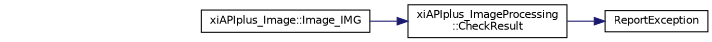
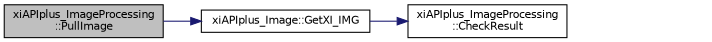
  digraph {
    rankdir=LR
    node [color=black fillcolor=white fontname=Helvetica fontsize=10 shape=record style=filled]
    edge [color=midnightblue fontname=Helvetica fontsize=10 labelfontname=Helvetica labelfontsize=10 style=solid]
-   n2 [height=0.2 label="xiAPIplus_Image::Image_IMG" width=0.4]
+   n1 [fillcolor=grey75 fontcolor=black height=0.2 label="xiAPIplus_ImageProcessing\l::PullImage" width=0.4]
+   n2 [height=0.2 label="xiAPIplus_Image::GetXI_IMG" width=0.4]
    n3 [height=0.2 label="xiAPIplus_ImageProcessing\l::CheckResult" width=0.4]
-   n4 [height=0.2 label=ReportException width=0.4]
+   n1 -> n2
    n2 -> n3
-   n3 -> n4
  }
